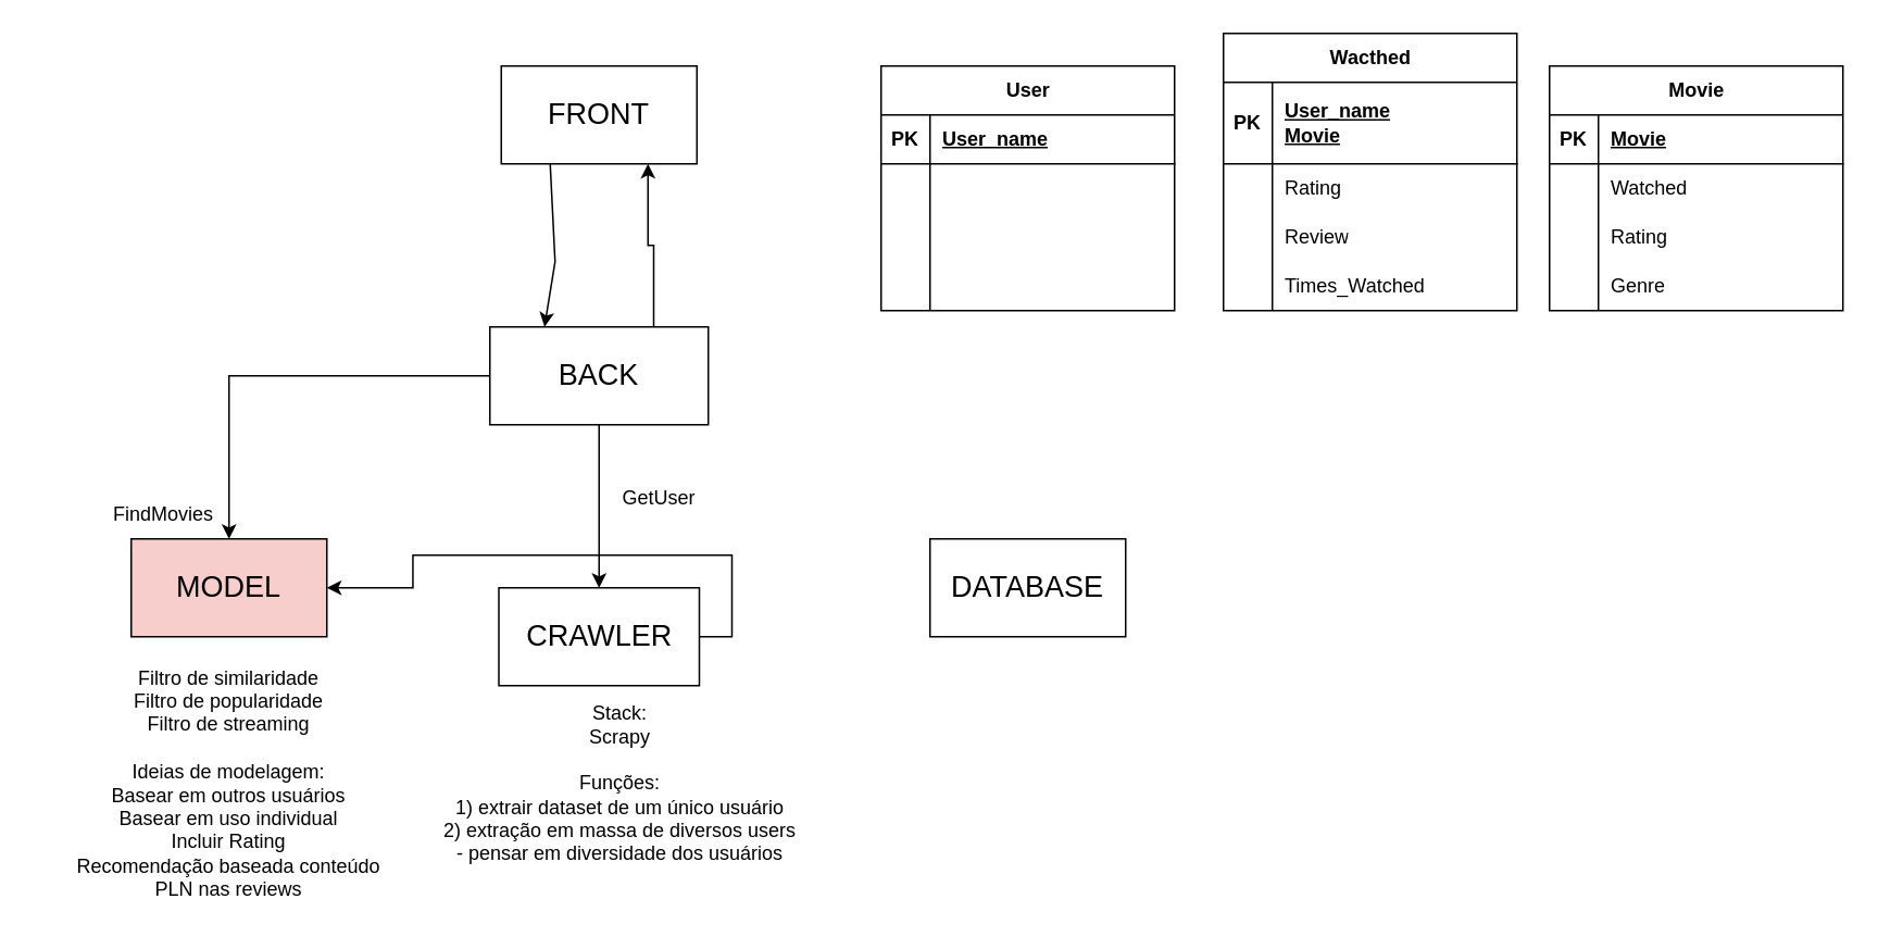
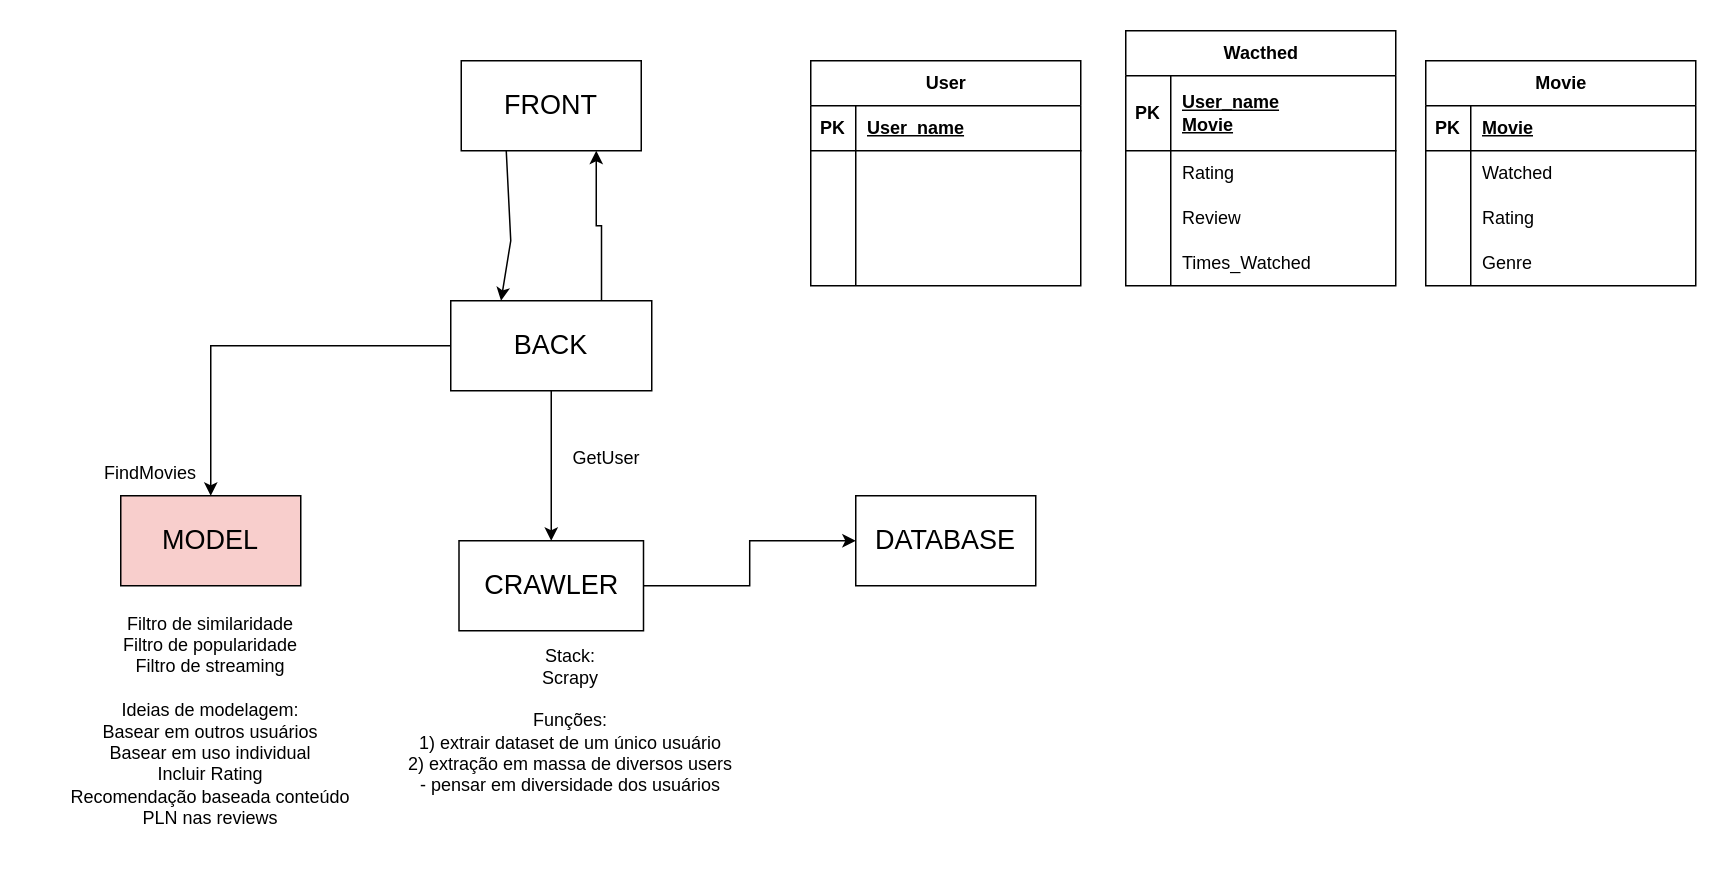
  <mxCell id="0" />
  <mxCell id="1" parent="0" />
  <mxCell id="2" value="&lt;font style=&quot;font-size: 18px;&quot;&gt;FRONT&lt;/font&gt;" style="rounded=0;whiteSpace=wrap;html=1;" vertex="1" parent="1"><mxGeometry x="307" y="40" width="120" height="60" as="geometry" /></mxCell>
  <mxCell id="3" style="edgeStyle=orthogonalEdgeStyle;rounded=0;orthogonalLoop=1;jettySize=auto;html=1;exitX=0.75;exitY=0;exitDx=0;exitDy=0;entryX=0.75;entryY=1;entryDx=0;entryDy=0;" edge="1" parent="1" source="6" target="2"><mxGeometry relative="1" as="geometry" /></mxCell>
  <mxCell id="4" style="edgeStyle=orthogonalEdgeStyle;rounded=0;orthogonalLoop=1;jettySize=auto;html=1;exitX=0.5;exitY=1;exitDx=0;exitDy=0;entryX=0.5;entryY=0;entryDx=0;entryDy=0;" edge="1" parent="1" source="6" target="8"><mxGeometry relative="1" as="geometry" /></mxCell>
  <mxCell id="5" style="edgeStyle=orthogonalEdgeStyle;rounded=0;orthogonalLoop=1;jettySize=auto;html=1;exitX=0;exitY=0.5;exitDx=0;exitDy=0;entryX=0.5;entryY=0;entryDx=0;entryDy=0;" edge="1" parent="1" source="6" target="9"><mxGeometry relative="1" as="geometry" /></mxCell>
  <mxCell id="6" value="&lt;font style=&quot;font-size: 18px;&quot;&gt;BACK&lt;/font&gt;" style="rounded=0;whiteSpace=wrap;html=1;" vertex="1" parent="1"><mxGeometry x="300" y="200" width="134" height="60" as="geometry" /></mxCell>
- <mxCell id="7" style="edgeStyle=orthogonalEdgeStyle;rounded=0;orthogonalLoop=1;jettySize=auto;html=1;exitX=1;exitY=0.5;exitDx=0;exitDy=0;" edge="1" parent="1" source="8" target="9"><mxGeometry relative="1" as="geometry" /></mxCell>
+ <mxCell id="7" style="edgeStyle=orthogonalEdgeStyle;rounded=0;orthogonalLoop=1;jettySize=auto;html=1;exitX=1;exitY=0.5;exitDx=0;exitDy=0;entryX=0;entryY=0.5;entryDx=0;entryDy=0;" edge="1" parent="1" source="8" target="10"><mxGeometry relative="1" as="geometry" /></mxCell>
  <mxCell id="8" value="&lt;font style=&quot;font-size: 18px;&quot;&gt;CRAWLER&lt;/font&gt;" style="rounded=0;whiteSpace=wrap;html=1;" vertex="1" parent="1"><mxGeometry x="305.5" y="360" width="123" height="60" as="geometry" /></mxCell>
  <mxCell id="9" value="&lt;font style=&quot;font-size: 18px;&quot;&gt;MODEL&lt;/font&gt;" style="rounded=0;whiteSpace=wrap;html=1;fillColor=#f8cecc;" vertex="1" parent="1"><mxGeometry x="80" y="330" width="120" height="60" as="geometry" /></mxCell>
  <mxCell id="10" value="&lt;font style=&quot;font-size: 18px;&quot;&gt;DATABASE&lt;/font&gt;" style="rounded=0;whiteSpace=wrap;html=1;" vertex="1" parent="1"><mxGeometry x="570" y="330" width="120" height="60" as="geometry" /></mxCell>
  <mxCell id="11" value="" style="endArrow=classic;html=1;rounded=0;exitX=0.25;exitY=1;exitDx=0;exitDy=0;entryX=0.25;entryY=0;entryDx=0;entryDy=0;" edge="1" parent="1" source="2" target="6"><mxGeometry width="50" height="50" relative="1" as="geometry"><mxPoint x="450" y="290" as="sourcePoint" /><mxPoint x="500" y="240" as="targetPoint" /><Array as="points"><mxPoint x="340" y="160" /></Array></mxGeometry></mxCell>
  <mxCell id="12" value="&lt;div&gt;Stack:&lt;/div&gt;&lt;div&gt;Scrapy&lt;br&gt;&lt;/div&gt;&lt;div&gt;&lt;br&gt;&lt;/div&gt;&lt;div&gt;Funções:&lt;/div&gt;&lt;div&gt;1) extrair dataset de um único usuário&lt;/div&gt;&lt;div&gt;2) extração em massa de diversos users&lt;/div&gt;&lt;div&gt;- pensar em diversidade dos usuários&lt;/div&gt;" style="text;html=1;align=center;verticalAlign=middle;whiteSpace=wrap;rounded=0;" vertex="1" parent="1"><mxGeometry x="260" y="400" width="240" height="160" as="geometry" /></mxCell>
  <mxCell id="13" value="&lt;div&gt;Filtro de similaridade&lt;/div&gt;&lt;div&gt;Filtro de popularidade&lt;/div&gt;&lt;div&gt;Filtro de streaming&lt;/div&gt;&lt;div&gt;&lt;br&gt;&lt;/div&gt;&lt;div&gt;Ideias de modelagem:&lt;/div&gt;&lt;div&gt;Basear em outros usuários&lt;/div&gt;&lt;div&gt;Basear em uso individual&lt;/div&gt;&lt;div&gt;Incluir Rating&lt;br&gt;&lt;/div&gt;&lt;div&gt;Recomendação baseada conteúdo&lt;br&gt;&lt;/div&gt;&lt;div&gt;PLN nas reviews&lt;br&gt;&lt;/div&gt;" style="text;html=1;align=center;verticalAlign=middle;whiteSpace=wrap;rounded=0;" vertex="1" parent="1"><mxGeometry y="400" width="240" height="160" as="geometry" x="20" /></mxCell>
  <mxCell id="14" value="GetUser" style="text;html=1;align=center;verticalAlign=middle;whiteSpace=wrap;rounded=0;" vertex="1" parent="1"><mxGeometry x="374" y="290" width="60" height="30" as="geometry" /></mxCell>
  <mxCell id="15" value="FindMovies" style="text;html=1;align=center;verticalAlign=middle;whiteSpace=wrap;rounded=0;" vertex="1" parent="1"><mxGeometry x="70" y="300" width="60" height="30" as="geometry" /></mxCell>
  <mxCell id="16" value="User" style="shape=table;startSize=30;container=1;collapsible=1;childLayout=tableLayout;fixedRows=1;rowLines=0;fontStyle=1;align=center;resizeLast=1;html=1;" vertex="1" parent="1"><mxGeometry x="540" y="40" width="180" height="150" as="geometry" /></mxCell>
  <mxCell id="17" value="" style="shape=tableRow;horizontal=0;startSize=0;swimlaneHead=0;swimlaneBody=0;fillColor=none;collapsible=0;dropTarget=0;points=[[0,0.5],[1,0.5]];portConstraint=eastwest;top=0;left=0;right=0;bottom=1;" vertex="1" parent="16"><mxGeometry y="30" width="180" height="30" as="geometry" /></mxCell>
  <mxCell id="18" value="PK" style="shape=partialRectangle;connectable=0;fillColor=none;top=0;left=0;bottom=0;right=0;fontStyle=1;overflow=hidden;whiteSpace=wrap;html=1;" vertex="1" parent="17"><mxGeometry width="30" height="30" as="geometry"><mxRectangle width="30" height="30" as="alternateBounds" /></mxGeometry></mxCell>
  <mxCell id="19" value="User_name" style="shape=partialRectangle;connectable=0;fillColor=none;top=0;left=0;bottom=0;right=0;align=left;spacingLeft=6;fontStyle=5;overflow=hidden;whiteSpace=wrap;html=1;" vertex="1" parent="17"><mxGeometry x="30" width="150" height="30" as="geometry"><mxRectangle width="150" height="30" as="alternateBounds" /></mxGeometry></mxCell>
  <mxCell id="20" value="" style="shape=tableRow;horizontal=0;startSize=0;swimlaneHead=0;swimlaneBody=0;fillColor=none;collapsible=0;dropTarget=0;points=[[0,0.5],[1,0.5]];portConstraint=eastwest;top=0;left=0;right=0;bottom=0;" vertex="1" parent="16"><mxGeometry y="60" width="180" height="30" as="geometry" /></mxCell>
  <mxCell id="21" value="" style="shape=partialRectangle;connectable=0;fillColor=none;top=0;left=0;bottom=0;right=0;editable=1;overflow=hidden;whiteSpace=wrap;html=1;" vertex="1" parent="20"><mxGeometry width="30" height="30" as="geometry"><mxRectangle width="30" height="30" as="alternateBounds" /></mxGeometry></mxCell>
  <mxCell id="22" value="" style="shape=partialRectangle;connectable=0;fillColor=none;top=0;left=0;bottom=0;right=0;align=left;spacingLeft=6;overflow=hidden;whiteSpace=wrap;html=1;" vertex="1" parent="20"><mxGeometry x="30" width="150" height="30" as="geometry"><mxRectangle width="150" height="30" as="alternateBounds" /></mxGeometry></mxCell>
  <mxCell id="23" value="" style="shape=tableRow;horizontal=0;startSize=0;swimlaneHead=0;swimlaneBody=0;fillColor=none;collapsible=0;dropTarget=0;points=[[0,0.5],[1,0.5]];portConstraint=eastwest;top=0;left=0;right=0;bottom=0;" vertex="1" parent="16"><mxGeometry y="90" width="180" height="30" as="geometry" /></mxCell>
  <mxCell id="24" value="" style="shape=partialRectangle;connectable=0;fillColor=none;top=0;left=0;bottom=0;right=0;editable=1;overflow=hidden;whiteSpace=wrap;html=1;" vertex="1" parent="23"><mxGeometry width="30" height="30" as="geometry"><mxRectangle width="30" height="30" as="alternateBounds" /></mxGeometry></mxCell>
  <mxCell id="25" value="" style="shape=partialRectangle;connectable=0;fillColor=none;top=0;left=0;bottom=0;right=0;align=left;spacingLeft=6;overflow=hidden;whiteSpace=wrap;html=1;" vertex="1" parent="23"><mxGeometry x="30" width="150" height="30" as="geometry"><mxRectangle width="150" height="30" as="alternateBounds" /></mxGeometry></mxCell>
  <mxCell id="26" value="" style="shape=tableRow;horizontal=0;startSize=0;swimlaneHead=0;swimlaneBody=0;fillColor=none;collapsible=0;dropTarget=0;points=[[0,0.5],[1,0.5]];portConstraint=eastwest;top=0;left=0;right=0;bottom=0;" vertex="1" parent="16"><mxGeometry y="120" width="180" height="30" as="geometry" /></mxCell>
  <mxCell id="27" value="" style="shape=partialRectangle;connectable=0;fillColor=none;top=0;left=0;bottom=0;right=0;editable=1;overflow=hidden;whiteSpace=wrap;html=1;" vertex="1" parent="26"><mxGeometry width="30" height="30" as="geometry"><mxRectangle width="30" height="30" as="alternateBounds" /></mxGeometry></mxCell>
  <mxCell id="28" value="" style="shape=partialRectangle;connectable=0;fillColor=none;top=0;left=0;bottom=0;right=0;align=left;spacingLeft=6;overflow=hidden;whiteSpace=wrap;html=1;" vertex="1" parent="26"><mxGeometry x="30" width="150" height="30" as="geometry"><mxRectangle width="150" height="30" as="alternateBounds" /></mxGeometry></mxCell>
  <mxCell id="29" value="Wacthed" style="shape=table;startSize=30;container=1;collapsible=1;childLayout=tableLayout;fixedRows=1;rowLines=0;fontStyle=1;align=center;resizeLast=1;html=1;" vertex="1" parent="1"><mxGeometry x="750" y="20" width="180" height="170" as="geometry" /></mxCell>
  <mxCell id="30" value="" style="shape=tableRow;horizontal=0;startSize=0;swimlaneHead=0;swimlaneBody=0;fillColor=none;collapsible=0;dropTarget=0;points=[[0,0.5],[1,0.5]];portConstraint=eastwest;top=0;left=0;right=0;bottom=1;" vertex="1" parent="29"><mxGeometry y="30" width="180" height="50" as="geometry" /></mxCell>
  <mxCell id="31" value="PK" style="shape=partialRectangle;connectable=0;fillColor=none;top=0;left=0;bottom=0;right=0;fontStyle=1;overflow=hidden;whiteSpace=wrap;html=1;" vertex="1" parent="30"><mxGeometry width="30" height="50" as="geometry"><mxRectangle width="30" height="50" as="alternateBounds" /></mxGeometry></mxCell>
  <mxCell id="32" value="&lt;div&gt;User_name&lt;/div&gt;&lt;div&gt;Movie&lt;br&gt;&lt;/div&gt;" style="shape=partialRectangle;connectable=0;fillColor=none;top=0;left=0;bottom=0;right=0;align=left;spacingLeft=6;fontStyle=5;overflow=hidden;whiteSpace=wrap;html=1;" vertex="1" parent="30"><mxGeometry x="30" width="150" height="50" as="geometry"><mxRectangle width="150" height="50" as="alternateBounds" /></mxGeometry></mxCell>
  <mxCell id="33" value="" style="shape=tableRow;horizontal=0;startSize=0;swimlaneHead=0;swimlaneBody=0;fillColor=none;collapsible=0;dropTarget=0;points=[[0,0.5],[1,0.5]];portConstraint=eastwest;top=0;left=0;right=0;bottom=0;" vertex="1" parent="29"><mxGeometry y="80" width="180" height="30" as="geometry" /></mxCell>
  <mxCell id="34" value="" style="shape=partialRectangle;connectable=0;fillColor=none;top=0;left=0;bottom=0;right=0;editable=1;overflow=hidden;whiteSpace=wrap;html=1;" vertex="1" parent="33"><mxGeometry width="30" height="30" as="geometry"><mxRectangle width="30" height="30" as="alternateBounds" /></mxGeometry></mxCell>
  <mxCell id="35" value="Rating" style="shape=partialRectangle;connectable=0;fillColor=none;top=0;left=0;bottom=0;right=0;align=left;spacingLeft=6;overflow=hidden;whiteSpace=wrap;html=1;" vertex="1" parent="33"><mxGeometry x="30" width="150" height="30" as="geometry"><mxRectangle width="150" height="30" as="alternateBounds" /></mxGeometry></mxCell>
  <mxCell id="36" value="" style="shape=tableRow;horizontal=0;startSize=0;swimlaneHead=0;swimlaneBody=0;fillColor=none;collapsible=0;dropTarget=0;points=[[0,0.5],[1,0.5]];portConstraint=eastwest;top=0;left=0;right=0;bottom=0;" vertex="1" parent="29"><mxGeometry y="110" width="180" height="30" as="geometry" /></mxCell>
  <mxCell id="37" value="" style="shape=partialRectangle;connectable=0;fillColor=none;top=0;left=0;bottom=0;right=0;editable=1;overflow=hidden;whiteSpace=wrap;html=1;" vertex="1" parent="36"><mxGeometry width="30" height="30" as="geometry"><mxRectangle width="30" height="30" as="alternateBounds" /></mxGeometry></mxCell>
  <mxCell id="38" value="Review" style="shape=partialRectangle;connectable=0;fillColor=none;top=0;left=0;bottom=0;right=0;align=left;spacingLeft=6;overflow=hidden;whiteSpace=wrap;html=1;" vertex="1" parent="36"><mxGeometry x="30" width="150" height="30" as="geometry"><mxRectangle width="150" height="30" as="alternateBounds" /></mxGeometry></mxCell>
  <mxCell id="39" value="" style="shape=tableRow;horizontal=0;startSize=0;swimlaneHead=0;swimlaneBody=0;fillColor=none;collapsible=0;dropTarget=0;points=[[0,0.5],[1,0.5]];portConstraint=eastwest;top=0;left=0;right=0;bottom=0;" vertex="1" parent="29"><mxGeometry y="140" width="180" height="30" as="geometry" /></mxCell>
  <mxCell id="40" value="" style="shape=partialRectangle;connectable=0;fillColor=none;top=0;left=0;bottom=0;right=0;editable=1;overflow=hidden;whiteSpace=wrap;html=1;" vertex="1" parent="39"><mxGeometry width="30" height="30" as="geometry"><mxRectangle width="30" height="30" as="alternateBounds" /></mxGeometry></mxCell>
  <mxCell id="41" value="Times_Watched" style="shape=partialRectangle;connectable=0;fillColor=none;top=0;left=0;bottom=0;right=0;align=left;spacingLeft=6;overflow=hidden;whiteSpace=wrap;html=1;" vertex="1" parent="39"><mxGeometry x="30" width="150" height="30" as="geometry"><mxRectangle width="150" height="30" as="alternateBounds" /></mxGeometry></mxCell>
  <mxCell id="42" value="Movie" style="shape=table;startSize=30;container=1;collapsible=1;childLayout=tableLayout;fixedRows=1;rowLines=0;fontStyle=1;align=center;resizeLast=1;html=1;" vertex="1" parent="1"><mxGeometry x="950" y="40" width="180" height="150" as="geometry" /></mxCell>
  <mxCell id="43" value="" style="shape=tableRow;horizontal=0;startSize=0;swimlaneHead=0;swimlaneBody=0;fillColor=none;collapsible=0;dropTarget=0;points=[[0,0.5],[1,0.5]];portConstraint=eastwest;top=0;left=0;right=0;bottom=1;" vertex="1" parent="42"><mxGeometry y="30" width="180" height="30" as="geometry" /></mxCell>
  <mxCell id="44" value="PK" style="shape=partialRectangle;connectable=0;fillColor=none;top=0;left=0;bottom=0;right=0;fontStyle=1;overflow=hidden;whiteSpace=wrap;html=1;" vertex="1" parent="43"><mxGeometry width="30" height="30" as="geometry"><mxRectangle width="30" height="30" as="alternateBounds" /></mxGeometry></mxCell>
  <mxCell id="45" value="Movie" style="shape=partialRectangle;connectable=0;fillColor=none;top=0;left=0;bottom=0;right=0;align=left;spacingLeft=6;fontStyle=5;overflow=hidden;whiteSpace=wrap;html=1;" vertex="1" parent="43"><mxGeometry x="30" width="150" height="30" as="geometry"><mxRectangle width="150" height="30" as="alternateBounds" /></mxGeometry></mxCell>
  <mxCell id="46" value="" style="shape=tableRow;horizontal=0;startSize=0;swimlaneHead=0;swimlaneBody=0;fillColor=none;collapsible=0;dropTarget=0;points=[[0,0.5],[1,0.5]];portConstraint=eastwest;top=0;left=0;right=0;bottom=0;" vertex="1" parent="42"><mxGeometry y="60" width="180" height="30" as="geometry" /></mxCell>
  <mxCell id="47" value="" style="shape=partialRectangle;connectable=0;fillColor=none;top=0;left=0;bottom=0;right=0;editable=1;overflow=hidden;whiteSpace=wrap;html=1;" vertex="1" parent="46"><mxGeometry width="30" height="30" as="geometry"><mxRectangle width="30" height="30" as="alternateBounds" /></mxGeometry></mxCell>
  <mxCell id="48" value="Watched" style="shape=partialRectangle;connectable=0;fillColor=none;top=0;left=0;bottom=0;right=0;align=left;spacingLeft=6;overflow=hidden;whiteSpace=wrap;html=1;" vertex="1" parent="46"><mxGeometry x="30" width="150" height="30" as="geometry"><mxRectangle width="150" height="30" as="alternateBounds" /></mxGeometry></mxCell>
  <mxCell id="49" value="" style="shape=tableRow;horizontal=0;startSize=0;swimlaneHead=0;swimlaneBody=0;fillColor=none;collapsible=0;dropTarget=0;points=[[0,0.5],[1,0.5]];portConstraint=eastwest;top=0;left=0;right=0;bottom=0;" vertex="1" parent="42"><mxGeometry y="90" width="180" height="30" as="geometry" /></mxCell>
  <mxCell id="50" value="" style="shape=partialRectangle;connectable=0;fillColor=none;top=0;left=0;bottom=0;right=0;editable=1;overflow=hidden;whiteSpace=wrap;html=1;" vertex="1" parent="49"><mxGeometry width="30" height="30" as="geometry"><mxRectangle width="30" height="30" as="alternateBounds" /></mxGeometry></mxCell>
  <mxCell id="51" value="Rating" style="shape=partialRectangle;connectable=0;fillColor=none;top=0;left=0;bottom=0;right=0;align=left;spacingLeft=6;overflow=hidden;whiteSpace=wrap;html=1;" vertex="1" parent="49"><mxGeometry x="30" width="150" height="30" as="geometry"><mxRectangle width="150" height="30" as="alternateBounds" /></mxGeometry></mxCell>
  <mxCell id="52" value="" style="shape=tableRow;horizontal=0;startSize=0;swimlaneHead=0;swimlaneBody=0;fillColor=none;collapsible=0;dropTarget=0;points=[[0,0.5],[1,0.5]];portConstraint=eastwest;top=0;left=0;right=0;bottom=0;" vertex="1" parent="42"><mxGeometry y="120" width="180" height="30" as="geometry" /></mxCell>
  <mxCell id="53" value="" style="shape=partialRectangle;connectable=0;fillColor=none;top=0;left=0;bottom=0;right=0;editable=1;overflow=hidden;whiteSpace=wrap;html=1;" vertex="1" parent="52"><mxGeometry width="30" height="30" as="geometry"><mxRectangle width="30" height="30" as="alternateBounds" /></mxGeometry></mxCell>
  <mxCell id="54" value="Genre" style="shape=partialRectangle;connectable=0;fillColor=none;top=0;left=0;bottom=0;right=0;align=left;spacingLeft=6;overflow=hidden;whiteSpace=wrap;html=1;" vertex="1" parent="52"><mxGeometry x="30" width="150" height="30" as="geometry"><mxRectangle width="150" height="30" as="alternateBounds" /></mxGeometry></mxCell>
